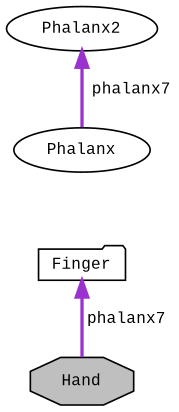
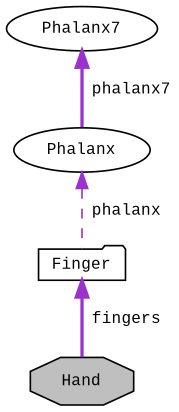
  digraph {
    fontname="Liberation Mono"
    node [color=black fontname="Liberation Mono" fontsize=10 shape=ellipse]
    edge [color=darkorchid3 dir=back fontname="Liberation Mono" fontsize=10 labelfontname=FreeSans labelfontsize=10 style=bold]
    n1 [fillcolor=grey75 fontcolor=black height=0.2 label=Hand shape=octagon style=filled width=0.4]
    n2 [height=0.2 label=Finger shape=folder width=0.4]
    n3 [height=0.2 label=Phalanx width=0.4]
-   n4 [height=0.2 label=Phalanx2 width=0.4]
-   n2 -> n1 [label=" phalanx7"]
+   n4 [height=0.2 label=Phalanx7 width=0.4]
+   n2 -> n1 [label=" fingers"]
+   n3 -> n2 [label=" phalanx" style=dashed]
    n4 -> n3 [label=" phalanx7"]
  }
